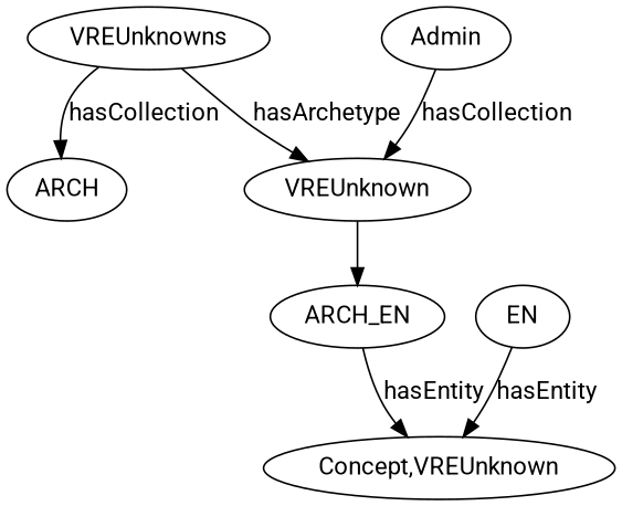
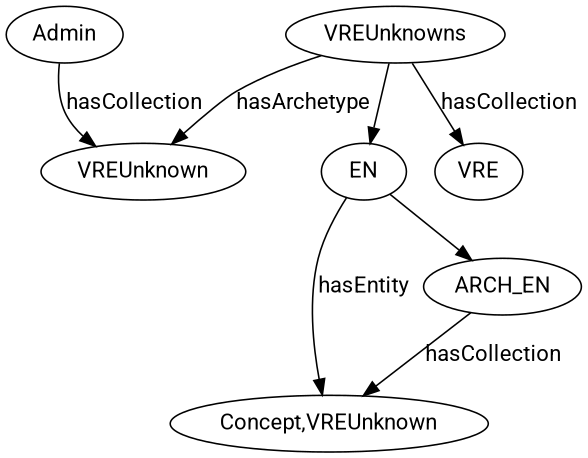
  digraph {
    fontname=Roboto
    node [fontname=Roboto]
    edge [fontname=Roboto]
-   n1 [label=ARCH]
+   n1 [label=VRE]
    n2 [label=VREUnknowns]
    n3 [label=VREUnknown]
    EN
    n5 [label=Admin]
    ARCH_EN
    n7 [label="Concept,VREUnknown"]
    n2 -> n1 [label=hasCollection]
    n2 -> n3 [label=hasArchetype]
-   n3 -> ARCH_EN
+   n2 -> EN
+   EN -> ARCH_EN
    EN -> n7 [label=hasEntity]
    n5 -> n3 [label=hasCollection]
-   ARCH_EN -> n7 [label=hasEntity]
+   ARCH_EN -> n7 [label=hasCollection]
  }
